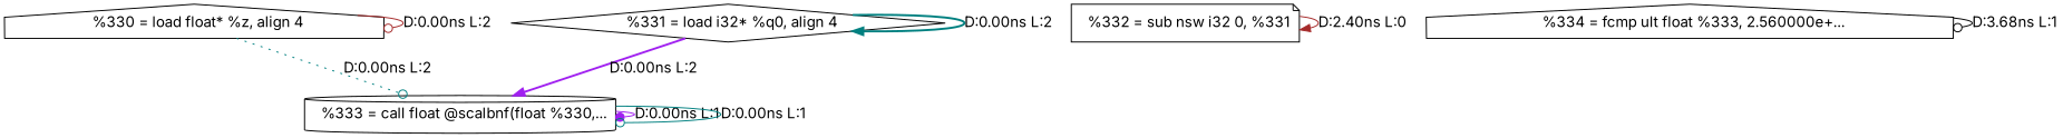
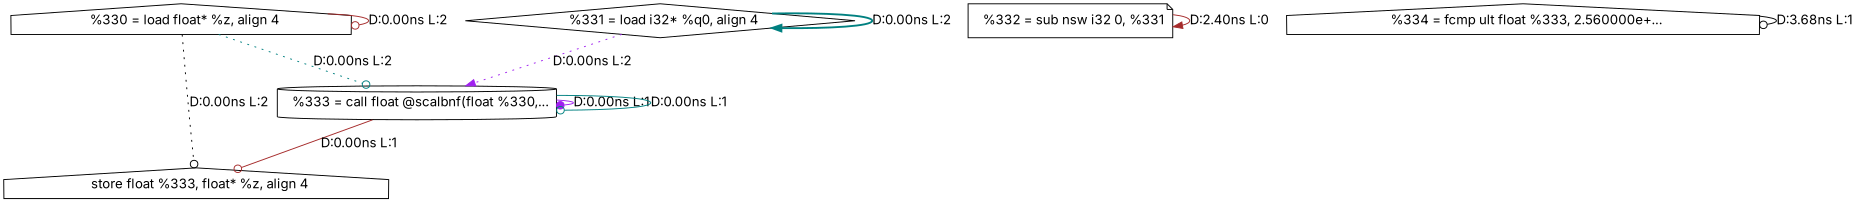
  digraph {
    fontname=Inter
    node [fontname=Inter shape=house]
    edge [arrowhead=odot color=brown fontname=Inter style=solid]
    n1 [label="  %330 = load float* %z, align 4"]
    n2 [label="  %333 = call float @scalbnf(float %330,..." shape=cylinder]
+   n3 [label="  store float %333, float* %z, align 4"]
    n4 [label="  %331 = load i32* %q0, align 4" shape=diamond]
    n5 [label="  %332 = sub nsw i32 0, %331" shape=note]
    n6 [label="  %334 = fcmp ult float %333, 2.560000e+..."]
    n1 -> n1 [label="D:0.00ns L:2"]
    n1 -> n2 [color=teal label="D:0.00ns L:2" style=dotted]
+   n1 -> n3 [color=black label="D:0.00ns L:2" style=dotted]
    n2 -> n2 [arrowhead=dot color=purple label="D:0.00ns L:1"]
    n2 -> n2 [color=teal label="D:0.00ns L:1"]
-   n4 -> n2 [arrowhead=normal color=purple label="D:0.00ns L:2" style=bold]
+   n2 -> n3 [label="D:0.00ns L:1"]
+   n4 -> n2 [arrowhead=normal color=purple label="D:0.00ns L:2" style=dotted]
    n4 -> n4 [arrowhead=normal color=teal label="D:0.00ns L:2" style=bold]
    n5 -> n5 [arrowhead=normal label="D:2.40ns L:0"]
    n6 -> n6 [color=black label="D:3.68ns L:1"]
  }
